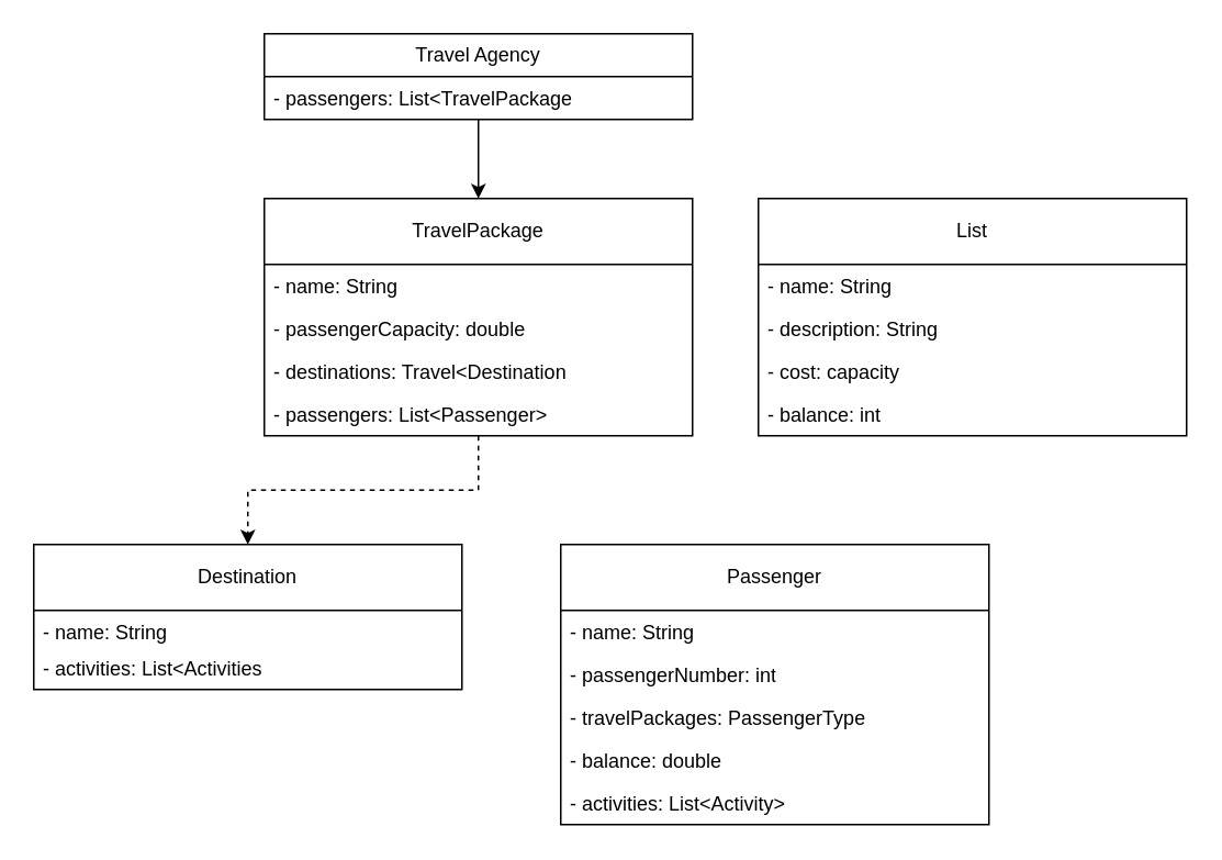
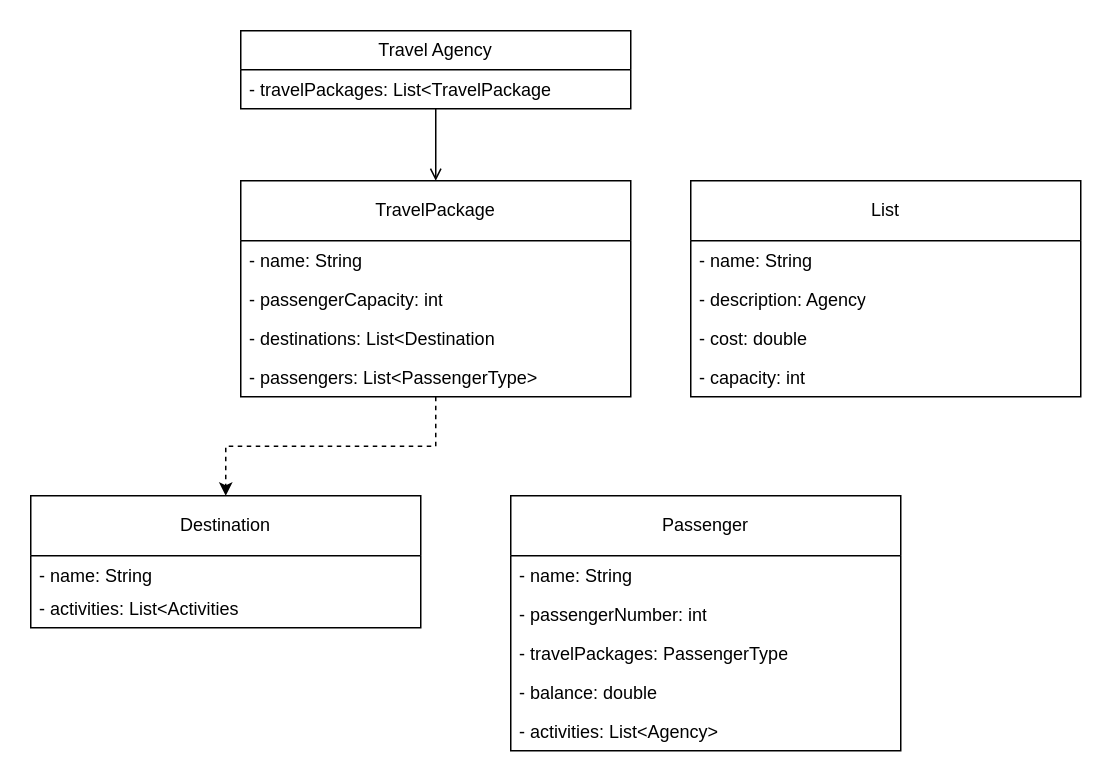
  <mxCell id="0" />
  <mxCell id="1" parent="0" />
- <mxCell id="2" style="edgeStyle=orthogonalEdgeStyle;rounded=0;orthogonalLoop=1;jettySize=auto;html=1;entryX=0.5;entryY=0;entryDx=0;entryDy=0;" parent="1" source="3" target="6" edge="1"><mxGeometry relative="1" as="geometry" /></mxCell>
+ <mxCell id="2" style="edgeStyle=orthogonalEdgeStyle;rounded=0;orthogonalLoop=1;jettySize=auto;html=1;entryX=0.5;entryY=0;entryDx=0;entryDy=0;endArrow=open;" parent="1" source="3" target="6" edge="1"><mxGeometry relative="1" as="geometry" /></mxCell>
  <mxCell id="3" value="Travel Agency" style="swimlane;fontStyle=0;childLayout=stackLayout;horizontal=1;startSize=26;fillColor=none;horizontalStack=0;resizeParent=1;resizeParentMax=0;resizeLast=0;collapsible=1;marginBottom=0;whiteSpace=wrap;html=1;" parent="1" vertex="1"><mxGeometry x="160" y="20" width="260" height="52" as="geometry" /></mxCell>
- <mxCell id="4" value="- passengers: List&amp;lt;TravelPackage" style="text;strokeColor=none;fillColor=none;align=left;verticalAlign=top;spacingLeft=4;spacingRight=4;overflow=hidden;rotatable=0;points=[[0,0.5],[1,0.5]];portConstraint=eastwest;whiteSpace=wrap;html=1;" parent="3" vertex="1"><mxGeometry y="26" width="260" height="26" as="geometry" /></mxCell>
+ <mxCell id="4" value="- travelPackages: List&amp;lt;TravelPackage" style="text;strokeColor=none;fillColor=none;align=left;verticalAlign=top;spacingLeft=4;spacingRight=4;overflow=hidden;rotatable=0;points=[[0,0.5],[1,0.5]];portConstraint=eastwest;whiteSpace=wrap;html=1;" parent="3" vertex="1"><mxGeometry y="26" width="260" height="26" as="geometry" /></mxCell>
  <mxCell id="5" style="edgeStyle=orthogonalEdgeStyle;rounded=0;orthogonalLoop=1;jettySize=auto;html=1;dashed=1;" parent="1" source="6" target="11" edge="1"><mxGeometry relative="1" as="geometry" /></mxCell>
  <mxCell id="6" value="TravelPackage" style="swimlane;fontStyle=0;childLayout=stackLayout;horizontal=1;startSize=40;fillColor=none;horizontalStack=0;resizeParent=1;resizeParentMax=0;resizeLast=0;collapsible=1;marginBottom=0;whiteSpace=wrap;html=1;swimlaneLine=1;glass=0;shadow=0;rounded=0;flipH=0;" parent="1" vertex="1"><mxGeometry x="160" y="120" width="260" height="144" as="geometry" /></mxCell>
  <mxCell id="7" value="- name: String" style="text;strokeColor=none;fillColor=none;align=left;verticalAlign=top;spacingLeft=4;spacingRight=4;overflow=hidden;rotatable=0;points=[[0,0.5],[1,0.5]];portConstraint=eastwest;whiteSpace=wrap;html=1;" parent="6" vertex="1"><mxGeometry y="40" width="260" height="26" as="geometry" /></mxCell>
- <mxCell id="8" value="- passengerCapacity: double" style="text;strokeColor=none;fillColor=none;align=left;verticalAlign=top;spacingLeft=4;spacingRight=4;overflow=hidden;rotatable=0;points=[[0,0.5],[1,0.5]];portConstraint=eastwest;whiteSpace=wrap;html=1;" parent="6" vertex="1"><mxGeometry y="66" width="260" height="26" as="geometry" /></mxCell>
- <mxCell id="9" value="- destinations: Travel&amp;lt;Destination" style="text;strokeColor=none;fillColor=none;align=left;verticalAlign=top;spacingLeft=4;spacingRight=4;overflow=hidden;rotatable=0;points=[[0,0.5],[1,0.5]];portConstraint=eastwest;whiteSpace=wrap;html=1;" parent="6" vertex="1"><mxGeometry y="92" width="260" height="26" as="geometry" /></mxCell>
- <mxCell id="10" value="- passengers: List&amp;lt;Passenger&amp;gt;" style="text;strokeColor=none;fillColor=none;align=left;verticalAlign=top;spacingLeft=4;spacingRight=4;overflow=hidden;rotatable=0;points=[[0,0.5],[1,0.5]];portConstraint=eastwest;whiteSpace=wrap;html=1;" parent="6" vertex="1"><mxGeometry y="118" width="260" height="26" as="geometry" /></mxCell>
+ <mxCell id="8" value="- passengerCapacity: int" style="text;strokeColor=none;fillColor=none;align=left;verticalAlign=top;spacingLeft=4;spacingRight=4;overflow=hidden;rotatable=0;points=[[0,0.5],[1,0.5]];portConstraint=eastwest;whiteSpace=wrap;html=1;" parent="6" vertex="1"><mxGeometry y="66" width="260" height="26" as="geometry" /></mxCell>
+ <mxCell id="9" value="- destinations: List&amp;lt;Destination" style="text;strokeColor=none;fillColor=none;align=left;verticalAlign=top;spacingLeft=4;spacingRight=4;overflow=hidden;rotatable=0;points=[[0,0.5],[1,0.5]];portConstraint=eastwest;whiteSpace=wrap;html=1;" parent="6" vertex="1"><mxGeometry y="92" width="260" height="26" as="geometry" /></mxCell>
+ <mxCell id="10" value="- passengers: List&amp;lt;PassengerType&amp;gt;" style="text;strokeColor=none;fillColor=none;align=left;verticalAlign=top;spacingLeft=4;spacingRight=4;overflow=hidden;rotatable=0;points=[[0,0.5],[1,0.5]];portConstraint=eastwest;whiteSpace=wrap;html=1;" parent="6" vertex="1"><mxGeometry y="118" width="260" height="26" as="geometry" /></mxCell>
  <mxCell id="11" value="Destination" style="swimlane;fontStyle=0;childLayout=stackLayout;horizontal=1;startSize=40;fillColor=none;horizontalStack=0;resizeParent=1;resizeParentMax=0;resizeLast=0;collapsible=1;marginBottom=0;whiteSpace=wrap;html=1;" parent="1" vertex="1"><mxGeometry x="20" y="330" width="260" height="88" as="geometry" /></mxCell>
  <mxCell id="12" value="- name: String" style="text;strokeColor=none;fillColor=none;align=left;verticalAlign=top;spacingLeft=4;spacingRight=4;overflow=hidden;rotatable=0;points=[[0,0.5],[1,0.5]];portConstraint=eastwest;whiteSpace=wrap;html=1;" parent="11" vertex="1"><mxGeometry y="40" width="260" height="22" as="geometry" /></mxCell>
  <mxCell id="13" value="- activities: List&amp;lt;Activities" style="text;strokeColor=none;fillColor=none;align=left;verticalAlign=top;spacingLeft=4;spacingRight=4;overflow=hidden;rotatable=0;points=[[0,0.5],[1,0.5]];portConstraint=eastwest;whiteSpace=wrap;html=1;" parent="11" vertex="1"><mxGeometry y="62" width="260" height="26" as="geometry" /></mxCell>
  <mxCell id="14" value="Passenger" style="swimlane;fontStyle=0;childLayout=stackLayout;horizontal=1;startSize=40;fillColor=none;horizontalStack=0;resizeParent=1;resizeParentMax=0;resizeLast=0;collapsible=1;marginBottom=0;whiteSpace=wrap;html=1;" parent="1" vertex="1"><mxGeometry x="340" y="330" width="260" height="170" as="geometry" /></mxCell>
  <mxCell id="15" value="- name: String" style="text;strokeColor=none;fillColor=none;align=left;verticalAlign=top;spacingLeft=4;spacingRight=4;overflow=hidden;rotatable=0;points=[[0,0.5],[1,0.5]];portConstraint=eastwest;whiteSpace=wrap;html=1;" parent="14" vertex="1"><mxGeometry y="40" width="260" height="26" as="geometry" /></mxCell>
  <mxCell id="16" value="- passengerNumber: int" style="text;strokeColor=none;fillColor=none;align=left;verticalAlign=top;spacingLeft=4;spacingRight=4;overflow=hidden;rotatable=0;points=[[0,0.5],[1,0.5]];portConstraint=eastwest;whiteSpace=wrap;html=1;" parent="14" vertex="1"><mxGeometry y="66" width="260" height="26" as="geometry" /></mxCell>
  <mxCell id="17" value="- travelPackages: PassengerType" style="text;strokeColor=none;fillColor=none;align=left;verticalAlign=top;spacingLeft=4;spacingRight=4;overflow=hidden;rotatable=0;points=[[0,0.5],[1,0.5]];portConstraint=eastwest;whiteSpace=wrap;html=1;" parent="14" vertex="1"><mxGeometry y="92" width="260" height="26" as="geometry" /></mxCell>
  <mxCell id="18" value="- balance: double" style="text;strokeColor=none;fillColor=none;align=left;verticalAlign=top;spacingLeft=4;spacingRight=4;overflow=hidden;rotatable=0;points=[[0,0.5],[1,0.5]];portConstraint=eastwest;whiteSpace=wrap;html=1;" parent="14" vertex="1"><mxGeometry y="118" width="260" height="26" as="geometry" /></mxCell>
- <mxCell id="19" value="- activities: List&amp;lt;Activity&amp;gt;" style="text;strokeColor=none;fillColor=none;align=left;verticalAlign=top;spacingLeft=4;spacingRight=4;overflow=hidden;rotatable=0;points=[[0,0.5],[1,0.5]];portConstraint=eastwest;whiteSpace=wrap;html=1;" parent="14" vertex="1"><mxGeometry y="144" width="260" height="26" as="geometry" /></mxCell>
+ <mxCell id="19" value="- activities: List&amp;lt;Agency&amp;gt;" style="text;strokeColor=none;fillColor=none;align=left;verticalAlign=top;spacingLeft=4;spacingRight=4;overflow=hidden;rotatable=0;points=[[0,0.5],[1,0.5]];portConstraint=eastwest;whiteSpace=wrap;html=1;" parent="14" vertex="1"><mxGeometry y="144" width="260" height="26" as="geometry" /></mxCell>
  <mxCell id="20" value="List" style="swimlane;fontStyle=0;childLayout=stackLayout;horizontal=1;startSize=40;fillColor=none;horizontalStack=0;resizeParent=1;resizeParentMax=0;resizeLast=0;collapsible=1;marginBottom=0;whiteSpace=wrap;html=1;" parent="1" vertex="1"><mxGeometry x="460" y="120" width="260" height="144" as="geometry" /></mxCell>
  <mxCell id="21" value="- name: String" style="text;strokeColor=none;fillColor=none;align=left;verticalAlign=top;spacingLeft=4;spacingRight=4;overflow=hidden;rotatable=0;points=[[0,0.5],[1,0.5]];portConstraint=eastwest;whiteSpace=wrap;html=1;" parent="20" vertex="1"><mxGeometry y="40" width="260" height="26" as="geometry" /></mxCell>
- <mxCell id="22" value="- description: String" style="text;strokeColor=none;fillColor=none;align=left;verticalAlign=top;spacingLeft=4;spacingRight=4;overflow=hidden;rotatable=0;points=[[0,0.5],[1,0.5]];portConstraint=eastwest;whiteSpace=wrap;html=1;" parent="20" vertex="1"><mxGeometry y="66" width="260" height="26" as="geometry" /></mxCell>
- <mxCell id="23" value="- cost: capacity" style="text;strokeColor=none;fillColor=none;align=left;verticalAlign=top;spacingLeft=4;spacingRight=4;overflow=hidden;rotatable=0;points=[[0,0.5],[1,0.5]];portConstraint=eastwest;whiteSpace=wrap;html=1;" parent="20" vertex="1"><mxGeometry y="92" width="260" height="26" as="geometry" /></mxCell>
- <mxCell id="24" value="- balance: int" style="text;strokeColor=none;fillColor=none;align=left;verticalAlign=top;spacingLeft=4;spacingRight=4;overflow=hidden;rotatable=0;points=[[0,0.5],[1,0.5]];portConstraint=eastwest;whiteSpace=wrap;html=1;" parent="20" vertex="1"><mxGeometry y="118" width="260" height="26" as="geometry" /></mxCell>
+ <mxCell id="22" value="- description: Agency" style="text;strokeColor=none;fillColor=none;align=left;verticalAlign=top;spacingLeft=4;spacingRight=4;overflow=hidden;rotatable=0;points=[[0,0.5],[1,0.5]];portConstraint=eastwest;whiteSpace=wrap;html=1;" parent="20" vertex="1"><mxGeometry y="66" width="260" height="26" as="geometry" /></mxCell>
+ <mxCell id="23" value="- cost: double" style="text;strokeColor=none;fillColor=none;align=left;verticalAlign=top;spacingLeft=4;spacingRight=4;overflow=hidden;rotatable=0;points=[[0,0.5],[1,0.5]];portConstraint=eastwest;whiteSpace=wrap;html=1;" parent="20" vertex="1"><mxGeometry y="92" width="260" height="26" as="geometry" /></mxCell>
+ <mxCell id="24" value="- capacity: int" style="text;strokeColor=none;fillColor=none;align=left;verticalAlign=top;spacingLeft=4;spacingRight=4;overflow=hidden;rotatable=0;points=[[0,0.5],[1,0.5]];portConstraint=eastwest;whiteSpace=wrap;html=1;" parent="20" vertex="1"><mxGeometry y="118" width="260" height="26" as="geometry" /></mxCell>
